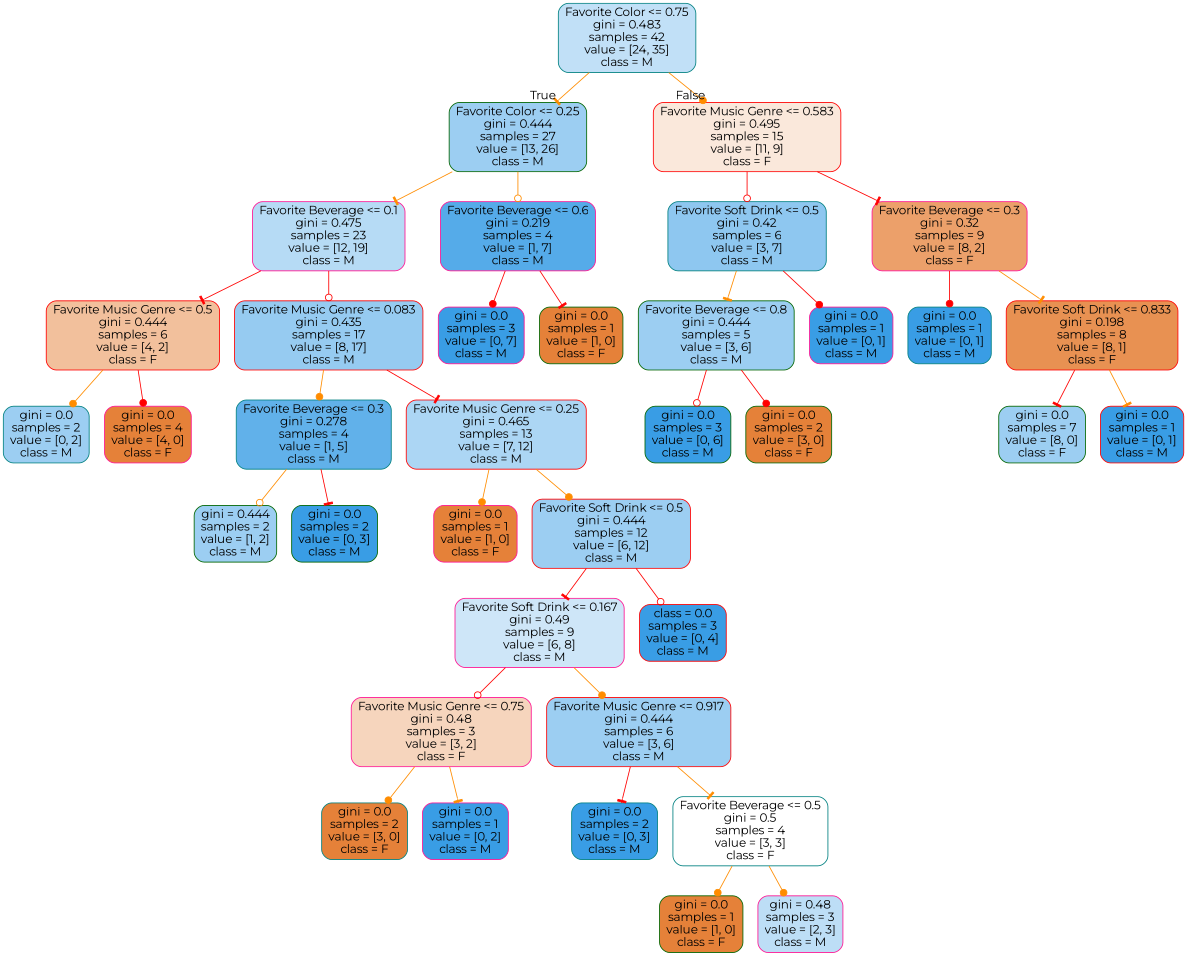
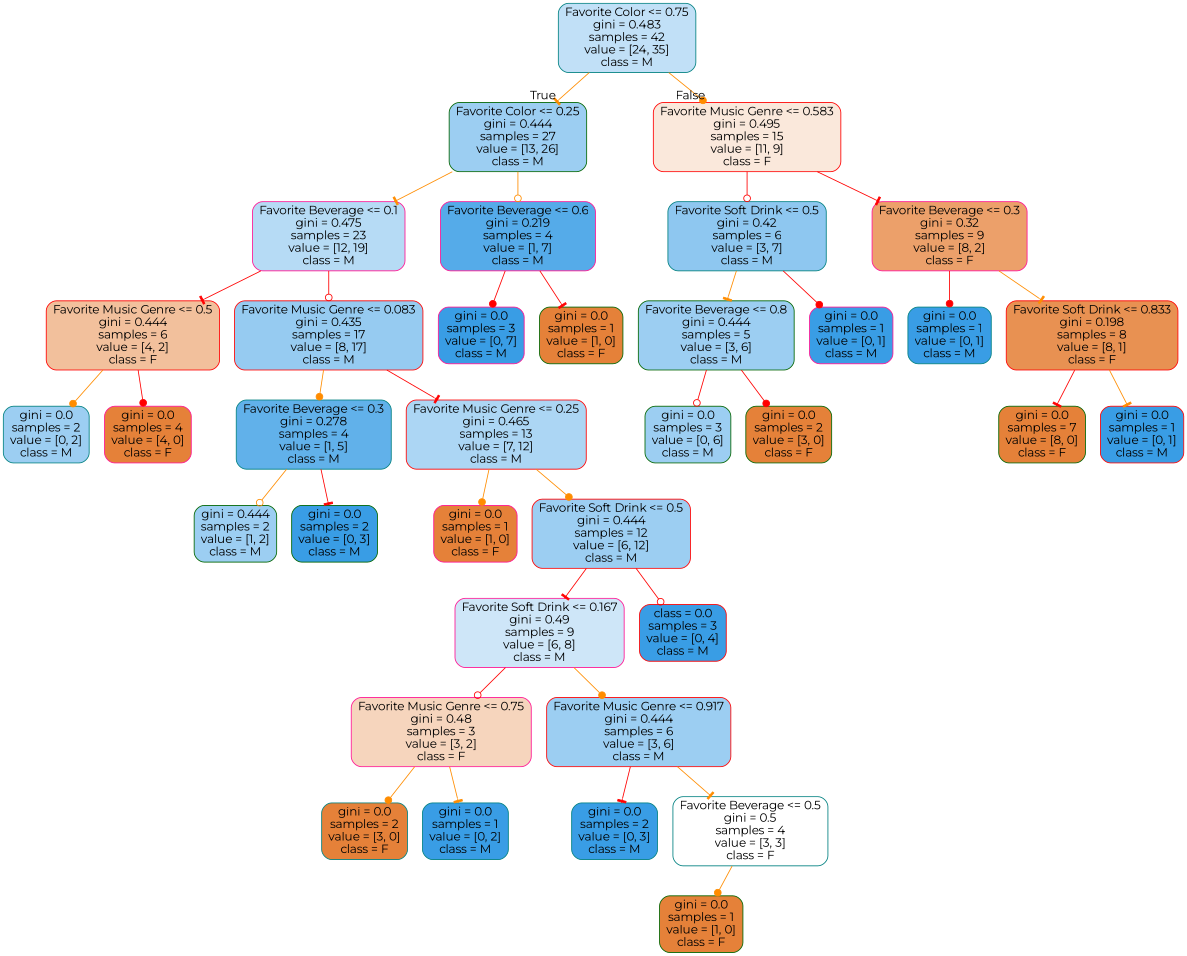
  digraph {
    fontname=Montserrat
    node [color=deeppink fillcolor="#399de5" fontname=Montserrat shape=box style="filled, rounded"]
    edge [arrowhead=tee color=darkorange fontname=Montserrat]
    n1 [color=teal fillcolor="#c1e0f7" label="Favorite Color <= 0.75\ngini = 0.483\nsamples = 42\nvalue = [24, 35]\nclass = M"]
    n2 [color=darkgreen fillcolor="#9ccef2" label="Favorite Color <= 0.25\ngini = 0.444\nsamples = 27\nvalue = [13, 26]\nclass = M"]
    n3 [color=red fillcolor="#fae8db" label="Favorite Music Genre <= 0.583\ngini = 0.495\nsamples = 15\nvalue = [11, 9]\nclass = F"]
    n4 [fillcolor="#b6dbf5" label="Favorite Beverage <= 0.1\ngini = 0.475\nsamples = 23\nvalue = [12, 19]\nclass = M"]
    n5 [fillcolor="#55abe9" label="Favorite Beverage <= 0.6\ngini = 0.219\nsamples = 4\nvalue = [1, 7]\nclass = M"]
    n6 [color=teal fillcolor="#8ec7f0" label="Favorite Soft Drink <= 0.5\ngini = 0.42\nsamples = 6\nvalue = [3, 7]\nclass = M"]
    n7 [fillcolor="#eca06a" label="Favorite Beverage <= 0.3\ngini = 0.32\nsamples = 9\nvalue = [8, 2]\nclass = F"]
    n8 [color=red fillcolor="#f2c09c" label="Favorite Music Genre <= 0.5\ngini = 0.444\nsamples = 6\nvalue = [4, 2]\nclass = F"]
    n9 [color=red fillcolor="#96cbf1" label="Favorite Music Genre <= 0.083\ngini = 0.435\nsamples = 17\nvalue = [8, 17]\nclass = M"]
    n10 [label="gini = 0.0\nsamples = 3\nvalue = [0, 7]\nclass = M"]
    n11 [color=darkgreen fillcolor="#e58139" label="gini = 0.0\nsamples = 1\nvalue = [1, 0]\nclass = F"]
    n12 [color=teal fillcolor="#9ccef2" label="gini = 0.0\nsamples = 2\nvalue = [0, 2]\nclass = M"]
    n13 [fillcolor="#e58139" label="gini = 0.0\nsamples = 4\nvalue = [4, 0]\nclass = F"]
    n14 [color=teal fillcolor="#61b1ea" label="Favorite Beverage <= 0.3\ngini = 0.278\nsamples = 4\nvalue = [1, 5]\nclass = M"]
    n15 [color=red fillcolor="#acd6f4" label="Favorite Music Genre <= 0.25\ngini = 0.465\nsamples = 13\nvalue = [7, 12]\nclass = M"]
    n16 [color=darkgreen fillcolor="#9ccef2" label="gini = 0.444\nsamples = 2\nvalue = [1, 2]\nclass = M"]
    n17 [color=darkgreen label="gini = 0.0\nsamples = 2\nvalue = [0, 3]\nclass = M"]
    n18 [fillcolor="#e58139" label="gini = 0.0\nsamples = 1\nvalue = [1, 0]\nclass = F"]
    n19 [color=red fillcolor="#9ccef2" label="Favorite Soft Drink <= 0.5\ngini = 0.444\nsamples = 12\nvalue = [6, 12]\nclass = M"]
    n20 [fillcolor="#cee6f8" label="Favorite Soft Drink <= 0.167\ngini = 0.49\nsamples = 9\nvalue = [6, 8]\nclass = M"]
    n21 [color=red label="class = 0.0\nsamples = 3\nvalue = [0, 4]\nclass = M"]
    n22 [fillcolor="#f6d5bd" label="Favorite Music Genre <= 0.75\ngini = 0.48\nsamples = 3\nvalue = [3, 2]\nclass = F"]
    n23 [color=red fillcolor="#9ccef2" label="Favorite Music Genre <= 0.917\ngini = 0.444\nsamples = 6\nvalue = [3, 6]\nclass = M"]
    n24 [color=teal fillcolor="#e58139" label="gini = 0.0\nsamples = 2\nvalue = [3, 0]\nclass = F"]
-   n25 [label="gini = 0.0\nsamples = 1\nvalue = [0, 2]\nclass = M"]
+   n25 [color=teal label="gini = 0.0\nsamples = 1\nvalue = [0, 2]\nclass = M"]
    n26 [color=teal label="gini = 0.0\nsamples = 2\nvalue = [0, 3]\nclass = M"]
    n27 [color=teal fillcolor="#ffffff" label="Favorite Beverage <= 0.5\ngini = 0.5\nsamples = 4\nvalue = [3, 3]\nclass = F"]
    n28 [color=darkgreen fillcolor="#e58139" label="gini = 0.0\nsamples = 1\nvalue = [1, 0]\nclass = F"]
-   n29 [fillcolor="#bddef6" label="gini = 0.48\nsamples = 3\nvalue = [2, 3]\nclass = M"]
    n30 [color=darkgreen fillcolor="#9ccef2" label="Favorite Beverage <= 0.8\ngini = 0.444\nsamples = 5\nvalue = [3, 6]\nclass = M"]
    n31 [label="gini = 0.0\nsamples = 1\nvalue = [0, 1]\nclass = M"]
    n32 [color=teal label="gini = 0.0\nsamples = 1\nvalue = [0, 1]\nclass = M"]
    n33 [color=red fillcolor="#e89152" label="Favorite Soft Drink <= 0.833\ngini = 0.198\nsamples = 8\nvalue = [8, 1]\nclass = F"]
-   n34 [color=darkgreen label="gini = 0.0\nsamples = 3\nvalue = [0, 6]\nclass = M"]
+   n34 [color=darkgreen fillcolor="#9ccef2" label="gini = 0.0\nsamples = 3\nvalue = [0, 6]\nclass = M"]
    n35 [color=darkgreen fillcolor="#e58139" label="gini = 0.0\nsamples = 2\nvalue = [3, 0]\nclass = F"]
-   n36 [color=darkgreen fillcolor="#9ccef2" label="gini = 0.0\nsamples = 7\nvalue = [8, 0]\nclass = F"]
+   n36 [color=darkgreen fillcolor="#e58139" label="gini = 0.0\nsamples = 7\nvalue = [8, 0]\nclass = F"]
    n37 [color=red label="gini = 0.0\nsamples = 1\nvalue = [0, 1]\nclass = M"]
    n1 -> n2 [headlabel=True labelangle=45 labeldistance=2.5]
    n1 -> n3 [arrowhead=dot headlabel=False labelangle=-45 labeldistance=2.5]
    n2 -> n4
    n2 -> n5 [arrowhead=odot]
    n3 -> n6 [arrowhead=odot color=red]
    n3 -> n7 [color=red]
    n4 -> n8 [color=red]
    n4 -> n9 [arrowhead=odot color=red]
    n5 -> n10 [arrowhead=dot color=red]
    n5 -> n11 [color=red]
    n6 -> n30
    n6 -> n31 [arrowhead=dot color=red]
    n7 -> n32 [arrowhead=dot color=red]
    n7 -> n33
    n8 -> n12 [arrowhead=dot]
    n8 -> n13 [arrowhead=dot color=red]
    n9 -> n14 [arrowhead=dot]
    n9 -> n15 [color=red]
    n14 -> n16 [arrowhead=odot]
    n14 -> n17 [color=red]
    n15 -> n18 [arrowhead=dot]
    n15 -> n19 [arrowhead=dot]
    n19 -> n20 [color=red]
    n19 -> n21 [arrowhead=odot color=red]
    n20 -> n22 [arrowhead=odot color=red]
    n20 -> n23 [arrowhead=dot]
    n22 -> n24 [arrowhead=dot]
    n22 -> n25
    n23 -> n26 [color=red]
    n23 -> n27
    n27 -> n28 [arrowhead=dot]
-   n27 -> n29 [arrowhead=dot]
    n30 -> n34 [arrowhead=odot color=red]
    n30 -> n35 [arrowhead=dot color=red]
    n33 -> n36 [color=red]
    n33 -> n37
  }
